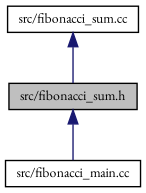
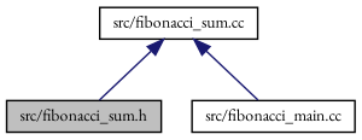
  digraph {
    fontname="EB Garamond"
    node [color=black fillcolor=white fontname="EB Garamond" fontsize=10 shape=record style=filled]
    edge [color=midnightblue dir=back fontname="EB Garamond" fontsize=10 labelfontname=Helvetica labelfontsize=10 style=solid]
    n1 [fillcolor=grey75 fontcolor=black height=0.2 label="src/fibonacci_sum.h" width=0.4]
    n2 [height=0.2 label="src/fibonacci_main.cc" width=0.4]
    n3 [height=0.2 label="src/fibonacci_sum.cc" width=0.4]
-   n1 -> n2
+   n3 -> n2
    n3 -> n1
  }
